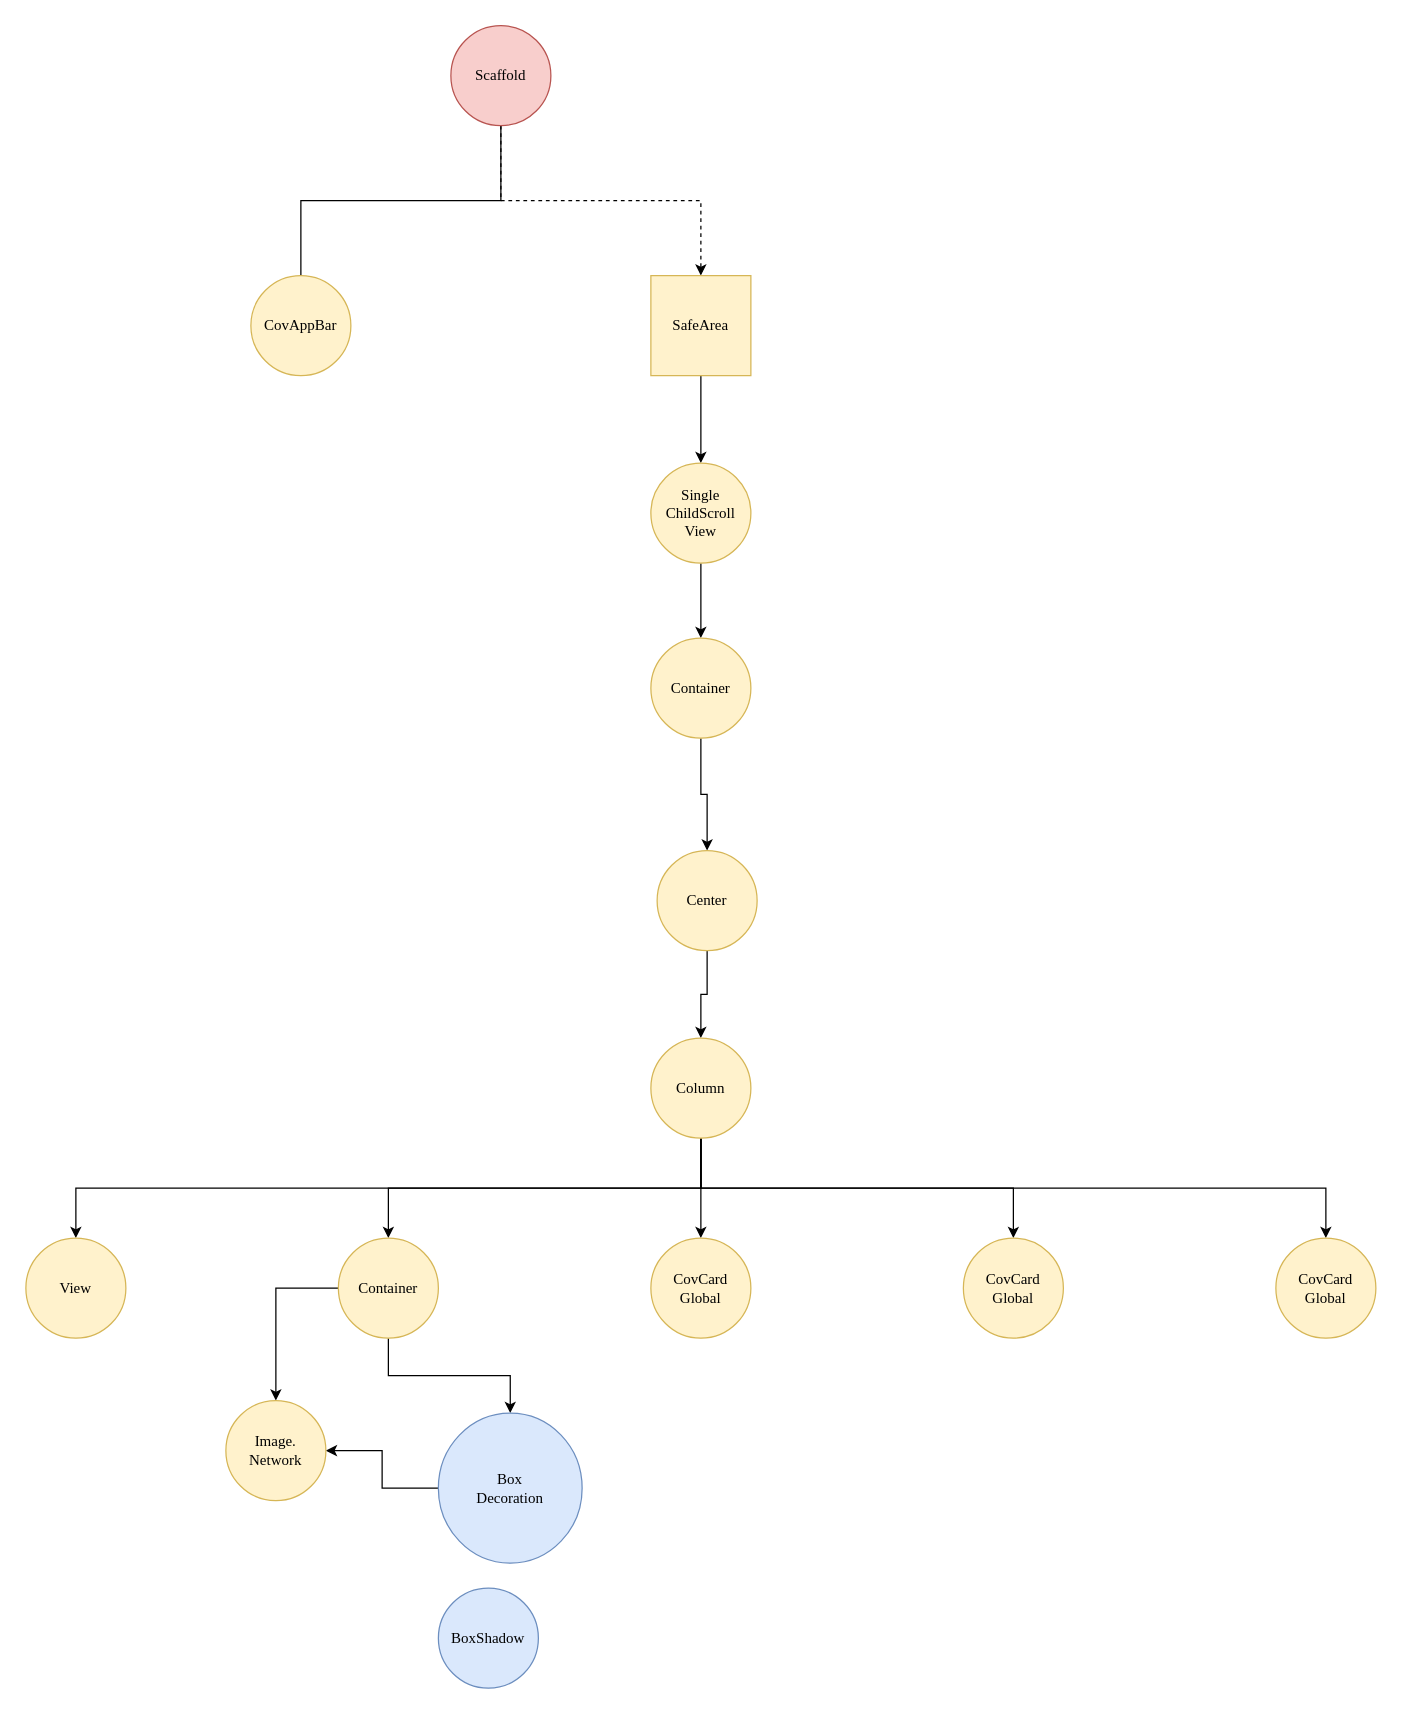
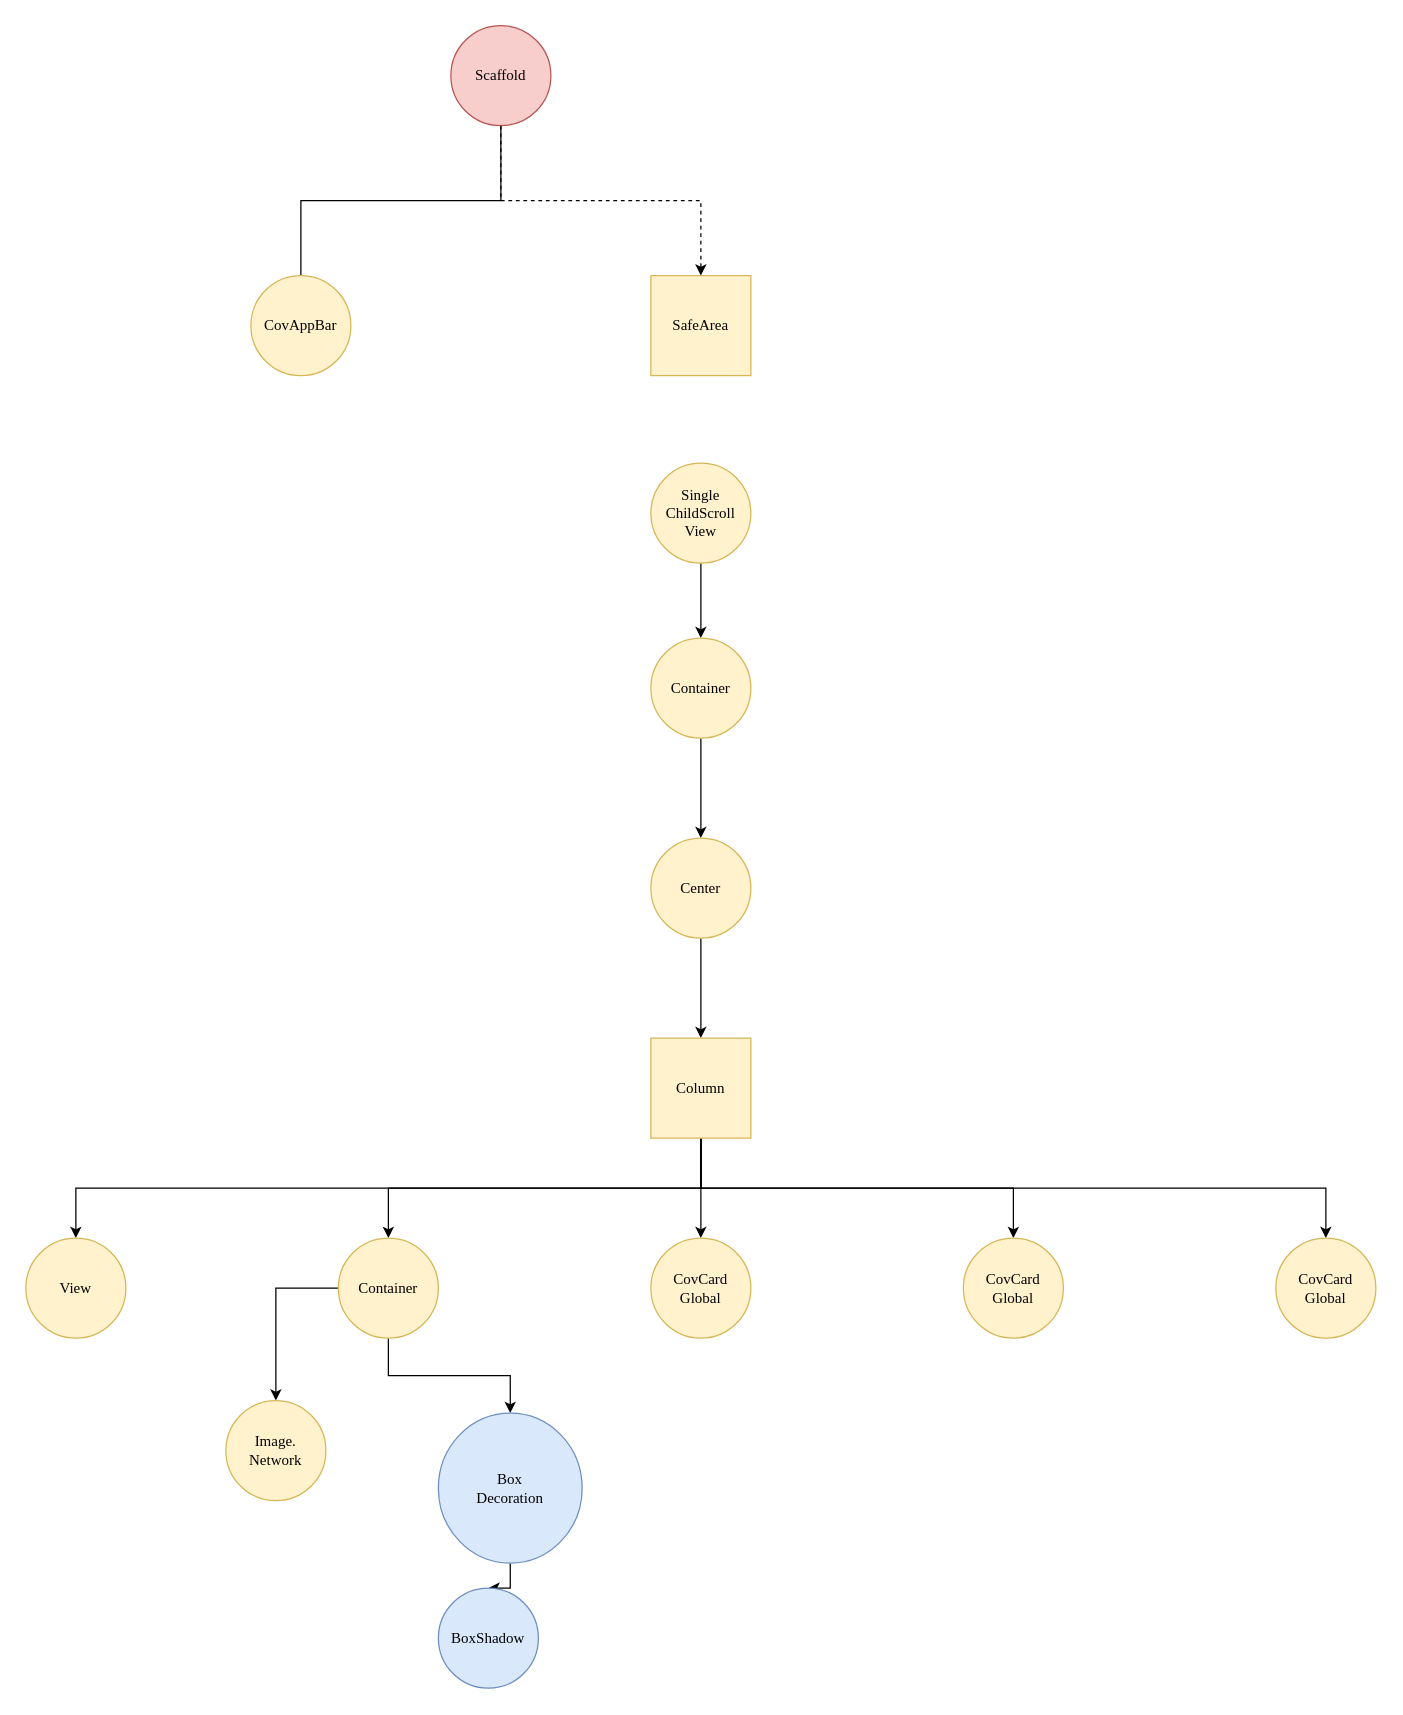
  <mxCell id="0" />
  <mxCell id="1" parent="0" />
  <mxCell id="2" style="edgeStyle=orthogonalEdgeStyle;rounded=0;orthogonalLoop=1;jettySize=auto;html=1;endArrow=none;" parent="1" source="4" target="7" edge="1"><mxGeometry relative="1" as="geometry"><Array as="points"><mxPoint x="400" y="160" /><mxPoint x="240" y="160" /></Array></mxGeometry></mxCell>
  <mxCell id="3" style="edgeStyle=orthogonalEdgeStyle;rounded=0;orthogonalLoop=1;jettySize=auto;html=1;dashed=1;" parent="1" source="4" target="6" edge="1"><mxGeometry relative="1" as="geometry"><Array as="points"><mxPoint x="400" y="160" /><mxPoint x="560" y="160" /></Array></mxGeometry></mxCell>
  <mxCell id="4" value="Scaffold" style="ellipse;whiteSpace=wrap;html=1;aspect=fixed;fontFamily=Verdana;fillColor=#f8cecc;strokeColor=#b85450;" parent="1" vertex="1"><mxGeometry x="360" y="20" width="80" height="80" as="geometry" /></mxCell>
- <mxCell id="5" style="edgeStyle=orthogonalEdgeStyle;rounded=0;orthogonalLoop=1;jettySize=auto;html=1;" parent="1" source="6" target="9" edge="1"><mxGeometry relative="1" as="geometry" /></mxCell>
  <mxCell id="6" value="SafeArea" style="whiteSpace=wrap;html=1;aspect=fixed;fontFamily=Verdana;fillColor=#fff2cc;strokeColor=#d6b656;rounded=0;" parent="1" vertex="1"><mxGeometry x="520" y="220" width="80" height="80" as="geometry" /></mxCell>
  <mxCell id="7" value="CovAppBar" style="ellipse;whiteSpace=wrap;html=1;aspect=fixed;fontFamily=Verdana;fillColor=#fff2cc;strokeColor=#d6b656;" parent="1" vertex="1"><mxGeometry x="200" y="220" width="80" height="80" as="geometry" /></mxCell>
  <mxCell id="8" style="edgeStyle=orthogonalEdgeStyle;rounded=0;orthogonalLoop=1;jettySize=auto;html=1;" parent="1" source="9" target="11" edge="1"><mxGeometry relative="1" as="geometry" /></mxCell>
  <mxCell id="9" value="&lt;div&gt;Single&lt;/div&gt;&lt;div&gt;ChildScroll&lt;/div&gt;&lt;div&gt;View&lt;br&gt;&lt;/div&gt;" style="ellipse;whiteSpace=wrap;html=1;aspect=fixed;fontFamily=Verdana;fillColor=#fff2cc;strokeColor=#d6b656;" parent="1" vertex="1"><mxGeometry x="520" y="370" width="80" height="80" as="geometry" /></mxCell>
  <mxCell id="10" style="edgeStyle=orthogonalEdgeStyle;rounded=0;orthogonalLoop=1;jettySize=auto;html=1;" parent="1" source="11" target="13" edge="1"><mxGeometry relative="1" as="geometry" /></mxCell>
  <mxCell id="11" value="Container" style="ellipse;whiteSpace=wrap;html=1;aspect=fixed;fontFamily=Verdana;fillColor=#fff2cc;strokeColor=#d6b656;" parent="1" vertex="1"><mxGeometry x="520" y="510" width="80" height="80" as="geometry" /></mxCell>
  <mxCell id="12" style="edgeStyle=orthogonalEdgeStyle;rounded=0;orthogonalLoop=1;jettySize=auto;html=1;" parent="1" source="13" target="19" edge="1"><mxGeometry relative="1" as="geometry" /></mxCell>
- <mxCell id="13" value="Center" style="ellipse;whiteSpace=wrap;html=1;aspect=fixed;fontFamily=Verdana;fillColor=#fff2cc;strokeColor=#d6b656;" parent="1" vertex="1"><mxGeometry x="525" y="680" width="80" height="80" as="geometry" /></mxCell>
+ <mxCell id="13" value="Center" style="ellipse;whiteSpace=wrap;html=1;aspect=fixed;fontFamily=Verdana;fillColor=#fff2cc;strokeColor=#d6b656;" parent="1" vertex="1"><mxGeometry x="520" y="670" width="80" height="80" as="geometry" /></mxCell>
  <mxCell id="14" style="edgeStyle=orthogonalEdgeStyle;rounded=0;orthogonalLoop=1;jettySize=auto;html=1;" parent="1" source="19" target="25" edge="1"><mxGeometry relative="1" as="geometry"><Array as="points"><mxPoint x="560" y="950" /><mxPoint x="60" y="950" /></Array></mxGeometry></mxCell>
  <mxCell id="15" style="edgeStyle=orthogonalEdgeStyle;rounded=0;orthogonalLoop=1;jettySize=auto;html=1;" parent="1" source="19" target="22" edge="1"><mxGeometry relative="1" as="geometry"><Array as="points"><mxPoint x="560" y="950" /><mxPoint x="310" y="950" /></Array></mxGeometry></mxCell>
  <mxCell id="16" style="edgeStyle=orthogonalEdgeStyle;rounded=0;orthogonalLoop=1;jettySize=auto;html=1;" parent="1" source="19" target="23" edge="1"><mxGeometry relative="1" as="geometry" /></mxCell>
  <mxCell id="17" style="edgeStyle=orthogonalEdgeStyle;rounded=0;orthogonalLoop=1;jettySize=auto;html=1;" parent="1" source="19" target="24" edge="1"><mxGeometry relative="1" as="geometry"><Array as="points"><mxPoint x="560" y="950" /><mxPoint x="810" y="950" /></Array></mxGeometry></mxCell>
  <mxCell id="18" style="edgeStyle=orthogonalEdgeStyle;rounded=0;orthogonalLoop=1;jettySize=auto;html=1;" parent="1" source="19" target="26" edge="1"><mxGeometry relative="1" as="geometry"><Array as="points"><mxPoint x="560" y="950" /><mxPoint x="1060" y="950" /></Array></mxGeometry></mxCell>
- <mxCell id="19" value="Column" style="ellipse;whiteSpace=wrap;html=1;aspect=fixed;fontFamily=Verdana;fillColor=#fff2cc;strokeColor=#d6b656;" parent="1" vertex="1"><mxGeometry x="520" y="830" width="80" height="80" as="geometry" /></mxCell>
+ <mxCell id="19" value="Column" style="whiteSpace=wrap;html=1;aspect=fixed;fontFamily=Verdana;fillColor=#fff2cc;strokeColor=#d6b656;rounded=0;" parent="1" vertex="1"><mxGeometry x="520" y="830" width="80" height="80" as="geometry" /></mxCell>
  <mxCell id="20" style="edgeStyle=orthogonalEdgeStyle;rounded=0;orthogonalLoop=1;jettySize=auto;html=1;" edge="1" parent="1" source="22" target="29"><mxGeometry relative="1" as="geometry" /></mxCell>
  <mxCell id="21" style="edgeStyle=orthogonalEdgeStyle;rounded=0;orthogonalLoop=1;jettySize=auto;html=1;" edge="1" parent="1" source="22" target="28"><mxGeometry relative="1" as="geometry" /></mxCell>
  <mxCell id="22" value="Container" style="ellipse;whiteSpace=wrap;html=1;aspect=fixed;fontFamily=Verdana;fillColor=#fff2cc;strokeColor=#d6b656;" parent="1" vertex="1"><mxGeometry x="270" y="990" width="80" height="80" as="geometry" /></mxCell>
  <mxCell id="23" value="&lt;div&gt;CovCard&lt;/div&gt;&lt;div&gt;Global&lt;br&gt;&lt;/div&gt;" style="ellipse;whiteSpace=wrap;html=1;aspect=fixed;fontFamily=Verdana;fillColor=#fff2cc;strokeColor=#d6b656;" parent="1" vertex="1"><mxGeometry x="520" y="990" width="80" height="80" as="geometry" /></mxCell>
  <mxCell id="24" value="&lt;div&gt;CovCard&lt;/div&gt;&lt;div&gt;Global&lt;br&gt;&lt;/div&gt;" style="ellipse;whiteSpace=wrap;html=1;aspect=fixed;fontFamily=Verdana;fillColor=#fff2cc;strokeColor=#d6b656;" parent="1" vertex="1"><mxGeometry x="770" y="990" width="80" height="80" as="geometry" /></mxCell>
  <mxCell id="25" value="&lt;div&gt;View&lt;/div&gt;" style="ellipse;whiteSpace=wrap;html=1;aspect=fixed;fontFamily=Verdana;fillColor=#fff2cc;strokeColor=#d6b656;" parent="1" vertex="1"><mxGeometry x="20" y="990" width="80" height="80" as="geometry" /></mxCell>
  <mxCell id="26" value="&lt;div&gt;CovCard&lt;/div&gt;&lt;div&gt;Global&lt;br&gt;&lt;/div&gt;" style="ellipse;whiteSpace=wrap;html=1;aspect=fixed;fontFamily=Verdana;fillColor=#fff2cc;strokeColor=#d6b656;" parent="1" vertex="1"><mxGeometry x="1020" y="990" width="80" height="80" as="geometry" /></mxCell>
- <mxCell id="27" style="edgeStyle=orthogonalEdgeStyle;rounded=0;orthogonalLoop=1;jettySize=auto;html=1;" edge="1" parent="1" source="28" target="29"><mxGeometry relative="1" as="geometry" /></mxCell>
+ <mxCell id="27" style="edgeStyle=orthogonalEdgeStyle;rounded=0;orthogonalLoop=1;jettySize=auto;html=1;" edge="1" parent="1" source="28" target="30"><mxGeometry relative="1" as="geometry" /></mxCell>
  <mxCell id="28" value="&lt;div&gt;Box&lt;/div&gt;&lt;div&gt;Decoration&lt;/div&gt;" style="ellipse;whiteSpace=wrap;html=1;aspect=fixed;fontFamily=Verdana;fillColor=#dae8fc;strokeColor=#6c8ebf;" vertex="1" parent="1"><mxGeometry x="350" y="1130" width="115" height="120" as="geometry" /></mxCell>
  <mxCell id="29" value="&lt;div&gt;Image.&lt;/div&gt;&lt;div&gt;Network&lt;br&gt;&lt;/div&gt;" style="ellipse;whiteSpace=wrap;html=1;aspect=fixed;fontFamily=Verdana;fillColor=#fff2cc;strokeColor=#d6b656;" vertex="1" parent="1"><mxGeometry x="180" y="1120" width="80" height="80" as="geometry" /></mxCell>
  <mxCell id="30" value="BoxShadow" style="ellipse;whiteSpace=wrap;html=1;aspect=fixed;fontFamily=Verdana;fillColor=#dae8fc;strokeColor=#6c8ebf;" vertex="1" parent="1"><mxGeometry x="350" y="1270" width="80" height="80" as="geometry" /></mxCell>
